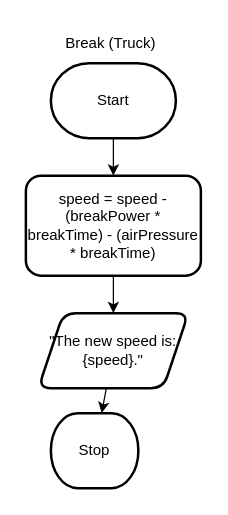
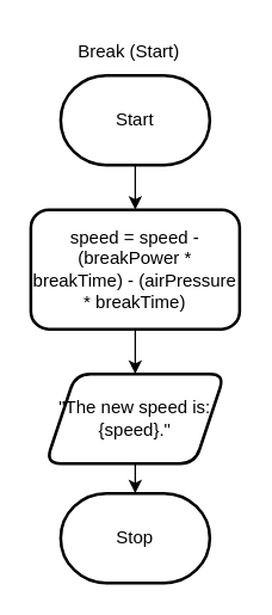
  <mxCell id="0" />
  <mxCell id="1" parent="0" />
  <mxCell id="2" value="" style="edgeStyle=none;html=1;" edge="1" parent="1" source="3" target="5"><mxGeometry relative="1" as="geometry" /></mxCell>
  <mxCell id="3" value="Start" style="strokeWidth=2;html=1;shape=mxgraph.flowchart.terminator;whiteSpace=wrap;" vertex="1" parent="1"><mxGeometry x="40" y="50" width="100" height="60" as="geometry" /></mxCell>
  <mxCell id="4" value="" style="edgeStyle=none;html=1;" edge="1" parent="1" source="5" target="7"><mxGeometry relative="1" as="geometry" /></mxCell>
  <mxCell id="5" value="speed = speed - (breakPower * breakTime) - (airPressure * breakTime)" style="rounded=1;whiteSpace=wrap;html=1;strokeWidth=2;" vertex="1" parent="1"><mxGeometry x="20" y="140" width="140" height="80" as="geometry" /></mxCell>
  <mxCell id="6" value="" style="edgeStyle=none;html=1;" edge="1" parent="1" source="7" target="8"><mxGeometry relative="1" as="geometry" /></mxCell>
  <mxCell id="7" value="&quot;The new speed is: {speed}.&quot;" style="shape=parallelogram;perimeter=parallelogramPerimeter;whiteSpace=wrap;html=1;fixedSize=1;rounded=1;strokeWidth=2;" vertex="1" parent="1"><mxGeometry x="30" y="250" width="120" height="60" as="geometry" /></mxCell>
- <mxCell id="8" value="Stop" style="strokeWidth=2;html=1;shape=mxgraph.flowchart.terminator;whiteSpace=wrap;" vertex="1" parent="1"><mxGeometry x="40" y="330" width="70" height="60" as="geometry" /></mxCell>
- <mxCell id="9" value="&lt;font color=&quot;#000000&quot;&gt;Break (Truck)&lt;/font&gt;" style="text;whiteSpace=wrap;html=1;" vertex="1" parent="1"><mxGeometry x="50" y="20" width="100" height="40" as="geometry" /></mxCell>
+ <mxCell id="8" value="Stop" style="strokeWidth=2;html=1;shape=mxgraph.flowchart.terminator;whiteSpace=wrap;" vertex="1" parent="1"><mxGeometry x="40" y="330" width="100" height="60" as="geometry" /></mxCell>
+ <mxCell id="9" value="&lt;font color=&quot;#000000&quot;&gt;Break (Start)&lt;/font&gt;" style="text;whiteSpace=wrap;html=1;" vertex="1" parent="1"><mxGeometry x="50" y="20" width="100" height="40" as="geometry" /></mxCell>
